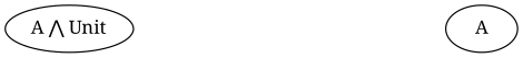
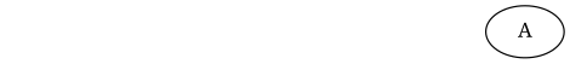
  digraph {
    rankdir=LR
    fontname="Noto Serif"
    node [fontname="Noto Serif"]
    edge [style=invis fontname="Noto Serif"]
-   n1 [label="A ⋀ Unit"]
    n2 [label="aᵢ ⋀ ()" style=invis]
    n3 [label="aᵢ" style=invis]
    A
-   n1 -> n2
    n2 -> n3
    n3 -> n2
    n3 -> A [dir=back]
  }
